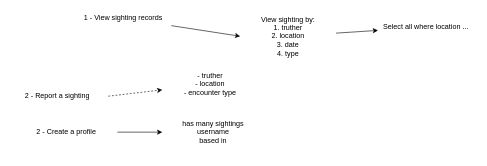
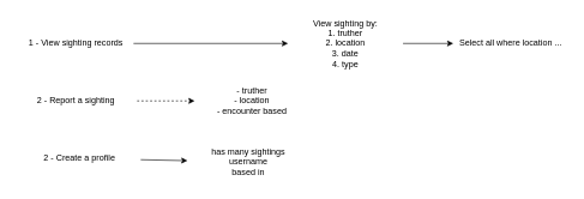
  <mxCell id="0" />
  <mxCell id="1" parent="0" />
  <mxCell id="2" value="" style="edgeStyle=none;html=1;exitX=1;exitY=0.5;exitDx=0;exitDy=0;dashed=1;" edge="1" parent="1" source="5" target="8"><mxGeometry relative="1" as="geometry" /></mxCell>
  <mxCell id="3" value="" style="edgeStyle=none;html=1;entryX=0;entryY=0.5;entryDx=0;entryDy=0;" edge="1" parent="1" source="4" target="10"><mxGeometry relative="1" as="geometry"><mxPoint x="270" y="55" as="targetPoint" /></mxGeometry></mxCell>
- <mxCell id="4" value="1 - View sighting records" style="text;strokeColor=none;align=center;fillColor=none;html=1;verticalAlign=middle;whiteSpace=wrap;rounded=0;" vertex="1" parent="1"><mxGeometry x="125" y="15" width="160" height="30" as="geometry" /></mxCell>
- <mxCell id="5" value="2 - Report a sighting" style="text;strokeColor=none;align=center;fillColor=none;html=1;verticalAlign=middle;whiteSpace=wrap;rounded=0;" vertex="1" parent="1"><mxGeometry x="10" y="145" width="170" height="30" as="geometry" /></mxCell>
+ <mxCell id="4" value="1 - View sighting records" style="text;strokeColor=none;align=center;fillColor=none;html=1;verticalAlign=middle;whiteSpace=wrap;rounded=0;" vertex="1" parent="1"><mxGeometry x="25" y="45" width="160" height="30" as="geometry" /></mxCell>
+ <mxCell id="5" value="2 - Report a sighting" style="text;strokeColor=none;align=center;fillColor=none;html=1;verticalAlign=middle;whiteSpace=wrap;rounded=0;" vertex="1" parent="1"><mxGeometry x="20" y="125" width="170" height="30" as="geometry" /></mxCell>
  <mxCell id="6" value="" style="edgeStyle=none;html=1;" edge="1" parent="1" source="7" target="12"><mxGeometry relative="1" as="geometry" /></mxCell>
  <mxCell id="7" value="2 - Create a profile" style="text;strokeColor=none;align=center;fillColor=none;html=1;verticalAlign=middle;whiteSpace=wrap;rounded=0;" vertex="1" parent="1"><mxGeometry x="25" y="205" width="170" height="30" as="geometry" /></mxCell>
- <mxCell id="8" value="- truther&lt;br&gt;- location&lt;br&gt;- encounter type" style="text;strokeColor=none;align=center;fillColor=none;html=1;verticalAlign=middle;whiteSpace=wrap;rounded=0;" vertex="1" parent="1"><mxGeometry x="270" y="100" width="160" height="80" as="geometry" /></mxCell>
+ <mxCell id="8" value="- truther&lt;br&gt;- location&lt;br&gt;- encounter based" style="text;strokeColor=none;align=center;fillColor=none;html=1;verticalAlign=middle;whiteSpace=wrap;rounded=0;" vertex="1" parent="1"><mxGeometry x="270" y="100" width="160" height="80" as="geometry" /></mxCell>
  <mxCell id="9" value="" style="edgeStyle=none;html=1;" edge="1" parent="1" source="10" target="11"><mxGeometry relative="1" as="geometry" /></mxCell>
  <mxCell id="10" value="View sighting by:&lt;br&gt;1. truther&lt;br&gt;2. location&lt;br&gt;3. date&lt;br&gt;4. type" style="text;strokeColor=none;align=center;fillColor=none;html=1;verticalAlign=middle;whiteSpace=wrap;rounded=0;" vertex="1" parent="1"><mxGeometry x="400" y="20" width="160" height="80" as="geometry" /></mxCell>
- <mxCell id="11" value="Select all where location ..." style="text;strokeColor=none;align=center;fillColor=none;html=1;verticalAlign=middle;whiteSpace=wrap;rounded=0;" vertex="1" parent="1"><mxGeometry x="630" y="5" width="160" height="80" as="geometry" /></mxCell>
- <mxCell id="12" value="has many sightings&lt;br&gt;username&lt;br&gt;based in" style="text;strokeColor=none;align=center;fillColor=none;html=1;verticalAlign=middle;whiteSpace=wrap;rounded=0;" vertex="1" parent="1"><mxGeometry x="270" y="185" width="170" height="70" as="geometry" /></mxCell>
+ <mxCell id="11" value="Select all where location ..." style="text;strokeColor=none;align=center;fillColor=none;html=1;verticalAlign=middle;whiteSpace=wrap;rounded=0;" vertex="1" parent="1"><mxGeometry x="630" y="20" width="160" height="80" as="geometry" /></mxCell>
+ <mxCell id="12" value="has many sightings&lt;br&gt;username&lt;br&gt;based in" style="text;strokeColor=none;align=center;fillColor=none;html=1;verticalAlign=middle;whiteSpace=wrap;rounded=0;" vertex="1" parent="1"><mxGeometry x="260" y="190" width="170" height="70" as="geometry" /></mxCell>
